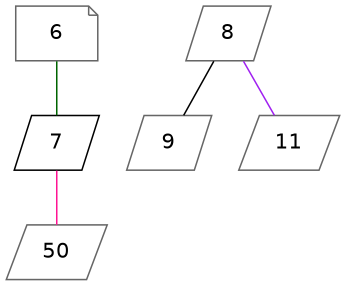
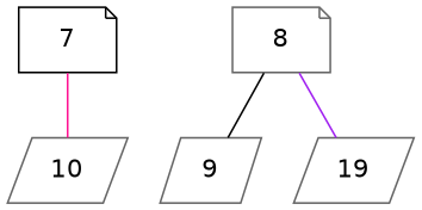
  strict graph {
    fontname="DejaVu Sans"
    node [color=gray40 fontname="DejaVu Sans" shape=note]
    edge [fontname="DejaVu Sans"]
-   7 [color=black shape=parallelogram]
-   6
-   10 [shape=parallelogram label=50]
+   7 [color=black]
+   10 [shape=parallelogram]
    9 [shape=parallelogram]
-   8 [shape=parallelogram]
-   11 [shape=parallelogram]
+   8
+   11 [shape=parallelogram label=19]
    7 -- 10 [color=deeppink]
-   6 -- 7 [color=darkgreen]
    8 -- 9 [color=black]
    8 -- 11 [color=purple]
  }
